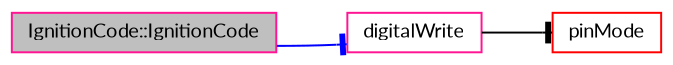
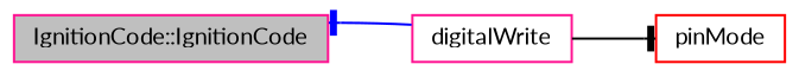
  digraph {
    fontname=Lato
    rankdir=LR
    node [color=deeppink fillcolor=white fontname=Lato fontsize=10 shape=record style=filled]
    edge [arrowhead=tee fontname=Lato fontsize=10 labelfontname=Helvetica labelfontsize=10 style=solid]
    n1 [fillcolor=grey75 fontcolor=black height=0.2 label="IgnitionCode::IgnitionCode" width=0.4]
    n2 [height=0.2 label=digitalWrite width=0.4]
    n3 [color=red height=0.2 label=pinMode width=0.4]
-   n1 -> n2 [color=blue]
+   n2 -> n1 [color=blue]
    n2 -> n3 [color=black]
  }
